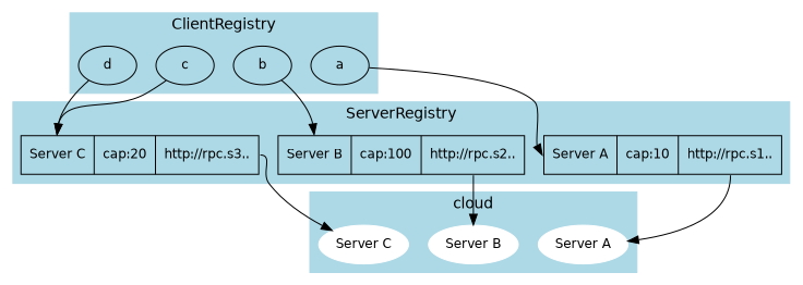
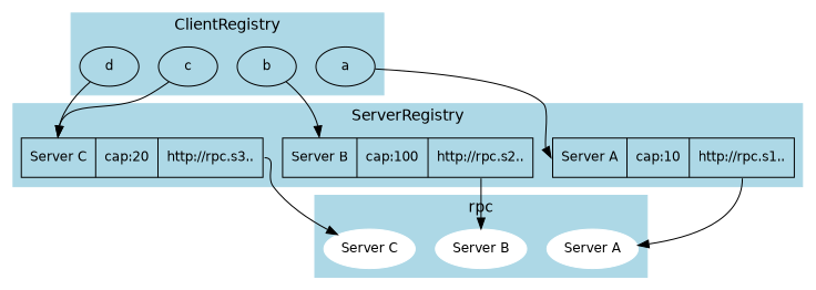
  digraph {
    fontname=Helvetica
    rankdir=TB
    node [color=black fontname=Helvetica fontsize=12]
    edge [headport=f0 tailport=f0]
    n1 [color=white label="Server A" style=filled]
    n2 [color=white label="Server B" style=filled]
    n3 [color=white label="Server C" style=filled]
    n4 [label="<f0>Server A|cap:10|<f2>http://rpc.s1.." shape=record]
    n5 [label="<f0>Server B|cap:100|<f2>http://rpc.s2.." shape=record]
    n6 [label="<f0>Server C|cap:20|<f2>http://rpc.s3.." shape=record]
    n7 [label=a]
    n8 [label=b]
    n9 [label=c]
    n10 [label=d]
    subgraph sub_1 {
      label=Registry
      subgraph cluster_2 {
        color=lightblue
-       label=cloud
+       label=rpc
        style=filled
        n1
        n2
        n3
      }
      subgraph cluster_3 {
        color=lightblue
        label=ServerRegistry
        style=filled
        n4
        n5
        n6
      }
      subgraph cluster_4 {
        color=lightblue
        label=ClientRegistry
        style=filled
        n7
        n8
        n9
        n10
      }
    }
    n4 -> n1 [tailport=f2]
    n5 -> n2 [tailport=f2]
    n6 -> n3 [tailport=f2]
    n7 -> n4
    n8 -> n5
    n9 -> n6
    n10 -> n6
  }
